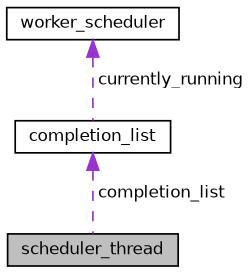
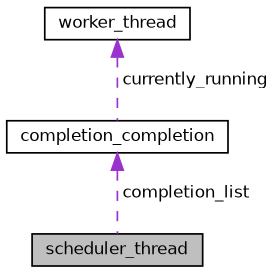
  digraph {
    node [color=black fillcolor=white fontname=Helvetica fontsize=10 shape=record style=filled]
    edge [color=darkorchid3 dir=back fontname=Helvetica fontsize=10 labelfontname=Helvetica labelfontsize=10 style=dashed]
    n1 [fillcolor=grey75 fontcolor=black height=0.2 label=scheduler_thread width=0.4]
-   n2 [height=0.2 label=completion_list width=0.4]
-   n3 [height=0.2 label=worker_scheduler width=0.4]
+   n2 [height=0.2 label=completion_completion width=0.4]
+   n3 [height=0.2 label=worker_thread width=0.4]
    n2 -> n1 [label=" completion_list"]
    n3 -> n2 [label=" currently_running"]
  }
